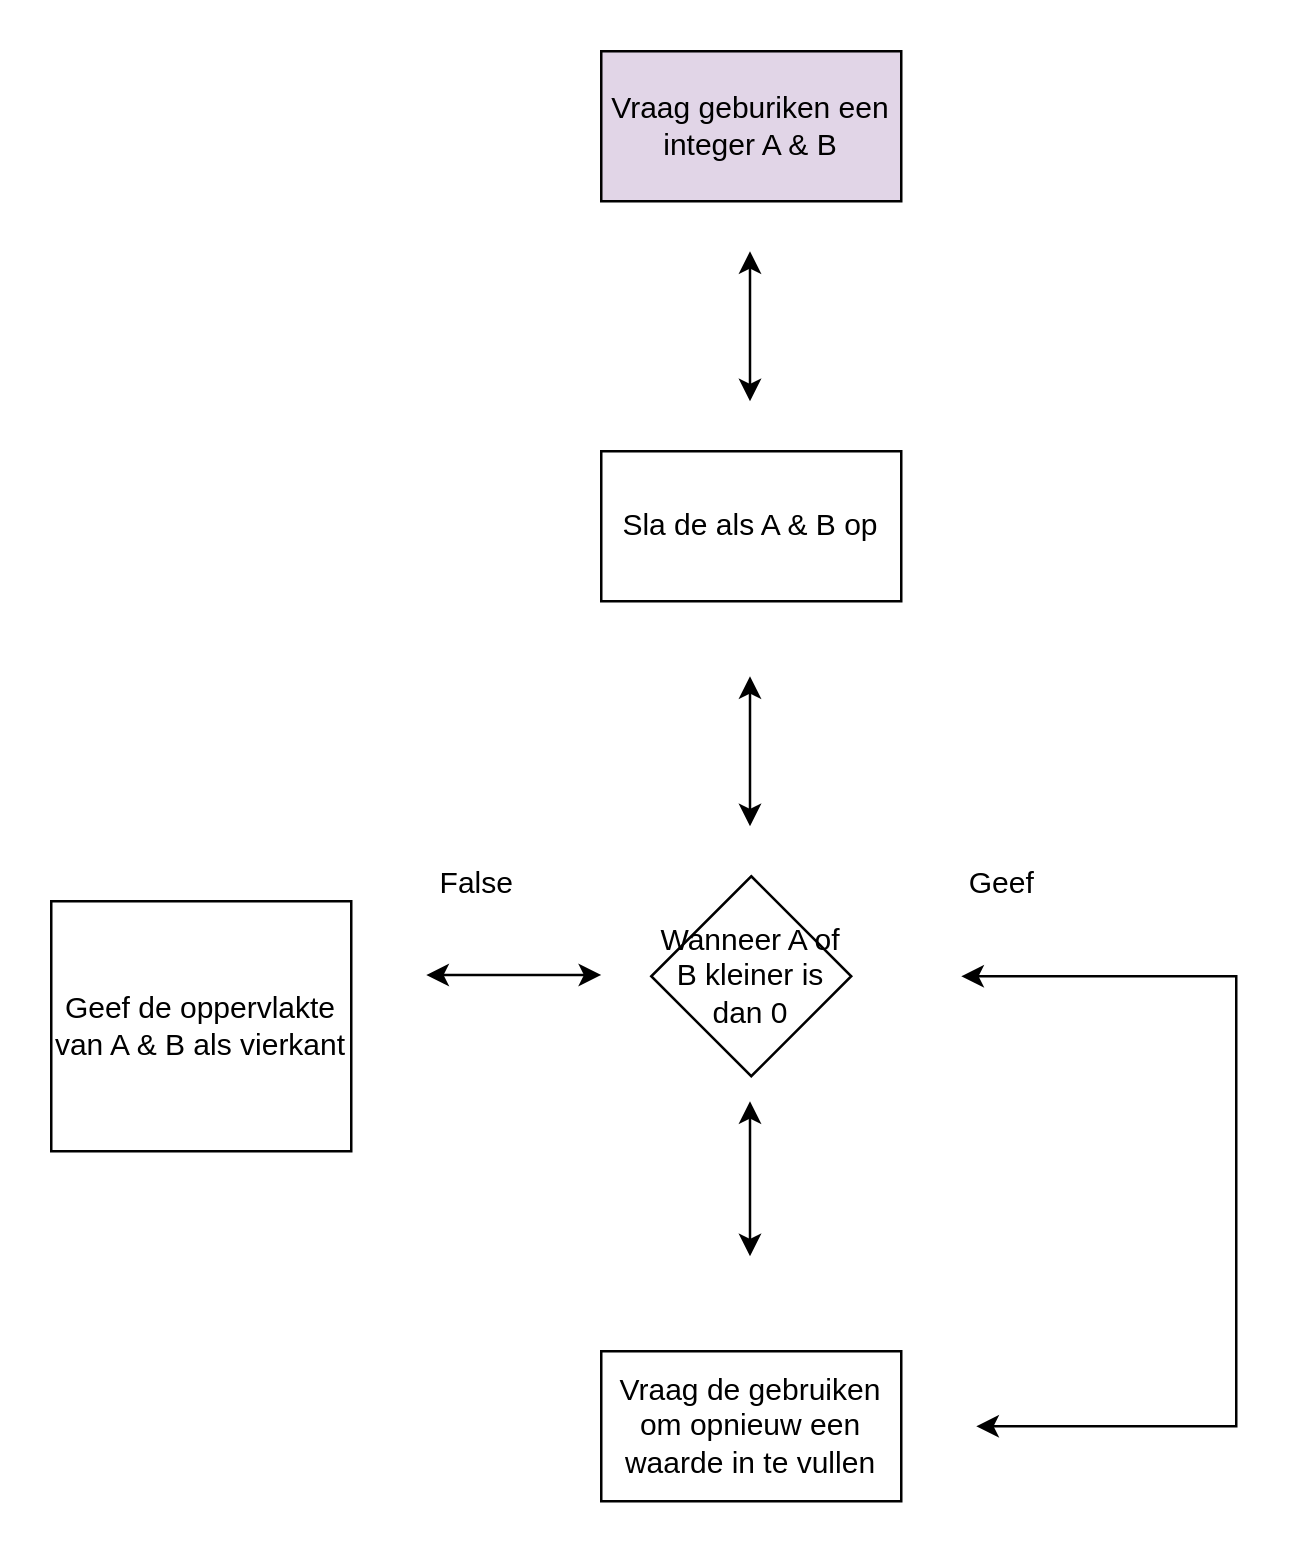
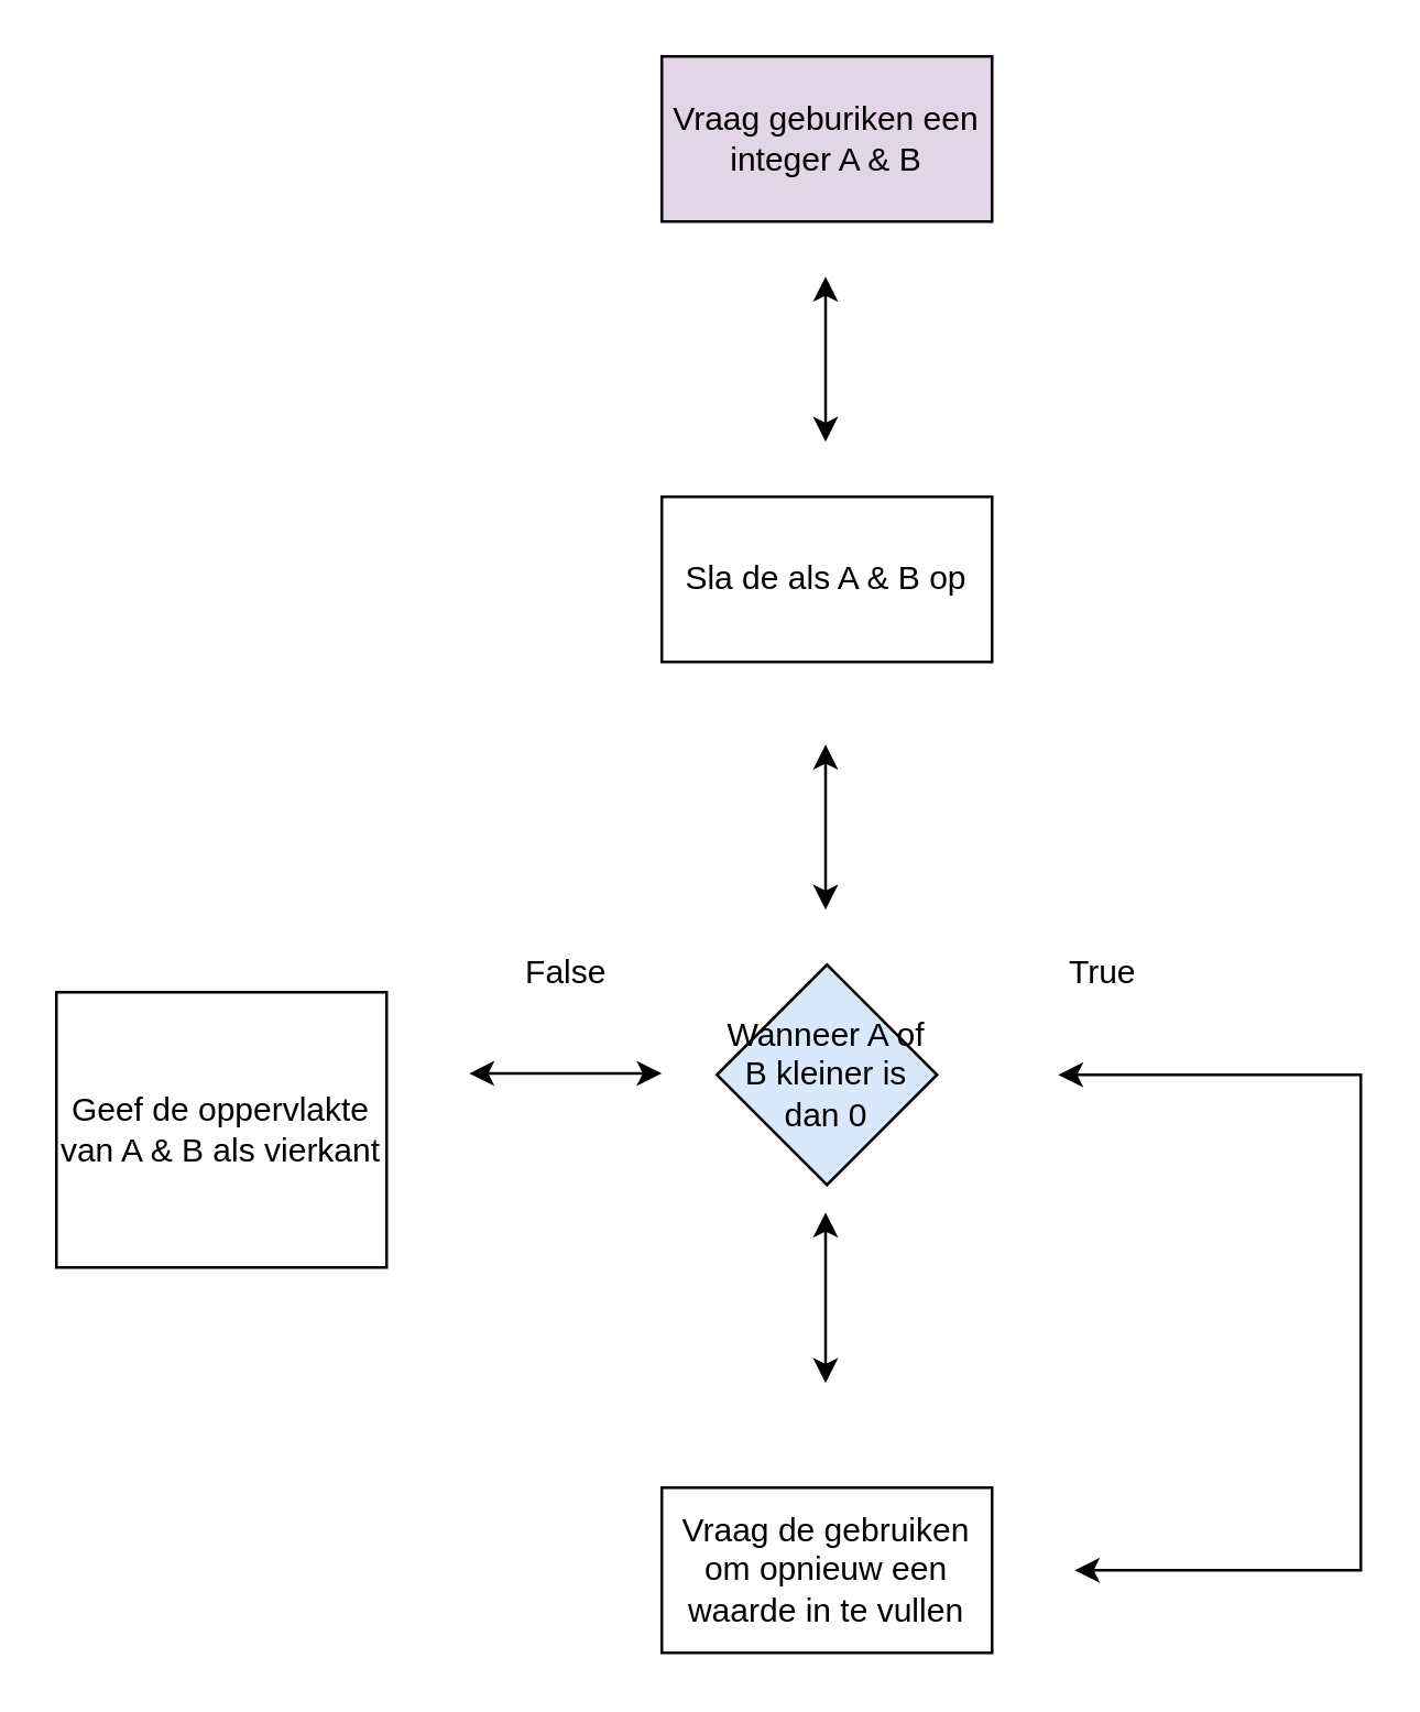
  <mxCell id="0" />
  <mxCell id="1" parent="0" />
  <mxCell id="2" value="Vraag geburiken een integer A &amp;amp; B" style="rounded=0;whiteSpace=wrap;html=1;fillColor=#e1d5e7;" vertex="1" parent="1"><mxGeometry x="240" y="20" width="120" height="60" as="geometry" /></mxCell>
  <mxCell id="3" value="" style="endArrow=classic;startArrow=classic;html=1;rounded=0;" edge="1" parent="1"><mxGeometry width="50" height="50" relative="1" as="geometry"><mxPoint x="299.5" y="160" as="sourcePoint" /><mxPoint x="299.5" y="100" as="targetPoint" /></mxGeometry></mxCell>
  <mxCell id="4" value="Sla de als A &amp;amp; B op" style="rounded=0;whiteSpace=wrap;html=1;" vertex="1" parent="1"><mxGeometry x="240" y="180" width="120" height="60" as="geometry" /></mxCell>
  <mxCell id="5" value="" style="endArrow=classic;startArrow=classic;html=1;rounded=0;" edge="1" parent="1"><mxGeometry width="50" height="50" relative="1" as="geometry"><mxPoint x="299.5" y="330" as="sourcePoint" /><mxPoint x="299.5" y="270" as="targetPoint" /></mxGeometry></mxCell>
- <mxCell id="6" value="Wanneer A of B kleiner is dan 0" style="rhombus;whiteSpace=wrap;html=1;" vertex="1" parent="1"><mxGeometry x="260" y="350" width="80" height="80" as="geometry" /></mxCell>
+ <mxCell id="6" value="Wanneer A of B kleiner is dan 0" style="rhombus;whiteSpace=wrap;html=1;fillColor=#dae8fc;" vertex="1" parent="1"><mxGeometry x="260" y="350" width="80" height="80" as="geometry" /></mxCell>
  <mxCell id="7" value="" style="endArrow=classic;startArrow=classic;html=1;rounded=0;" edge="1" parent="1"><mxGeometry width="50" height="50" relative="1" as="geometry"><mxPoint x="299.5" y="502" as="sourcePoint" /><mxPoint x="299.5" y="440" as="targetPoint" /></mxGeometry></mxCell>
  <mxCell id="8" value="" style="endArrow=classic;startArrow=classic;html=1;rounded=0;" edge="1" parent="1"><mxGeometry width="50" height="50" relative="1" as="geometry"><mxPoint x="170" y="389.5" as="sourcePoint" /><mxPoint x="240" y="389.5" as="targetPoint" /></mxGeometry></mxCell>
  <mxCell id="9" value="Vraag de gebruiken om opnieuw een waarde in te vullen" style="rounded=0;whiteSpace=wrap;html=1;" vertex="1" parent="1"><mxGeometry x="240" y="540" width="120" height="60" as="geometry" /></mxCell>
  <mxCell id="10" value="" style="endArrow=classic;startArrow=classic;html=1;rounded=0;" edge="1" parent="1"><mxGeometry width="50" height="50" relative="1" as="geometry"><mxPoint x="390" y="570" as="sourcePoint" /><mxPoint x="384" y="390" as="targetPoint" /><Array as="points"><mxPoint x="494" y="570" /><mxPoint x="494" y="390" /></Array></mxGeometry></mxCell>
  <mxCell id="11" value="Geef de oppervlakte van A &amp;amp; B als vierkant" style="rounded=0;whiteSpace=wrap;html=1;" vertex="1" parent="1"><mxGeometry x="20" y="360" width="120" height="100" as="geometry" /></mxCell>
- <mxCell id="12" value="Geef" style="text;html=1;align=center;verticalAlign=middle;resizable=0;points=[];autosize=1;strokeColor=none;fillColor=none;" vertex="1" parent="1"><mxGeometry x="375" y="338" width="50" height="30" as="geometry" /></mxCell>
- <mxCell id="13" value="False" style="text;html=1;align=center;verticalAlign=middle;resizable=0;points=[];autosize=1;strokeColor=none;fillColor=none;" vertex="1" parent="1"><mxGeometry x="165" y="338" width="50" height="30" as="geometry" /></mxCell>
+ <mxCell id="12" value="True" style="text;html=1;align=center;verticalAlign=middle;resizable=0;points=[];autosize=1;strokeColor=none;fillColor=none;" vertex="1" parent="1"><mxGeometry x="375" y="338" width="50" height="30" as="geometry" /></mxCell>
+ <mxCell id="13" value="False" style="text;html=1;align=center;verticalAlign=middle;resizable=0;points=[];autosize=1;strokeColor=none;fillColor=none;" vertex="1" parent="1"><mxGeometry x="180" y="338" width="50" height="30" as="geometry" /></mxCell>
